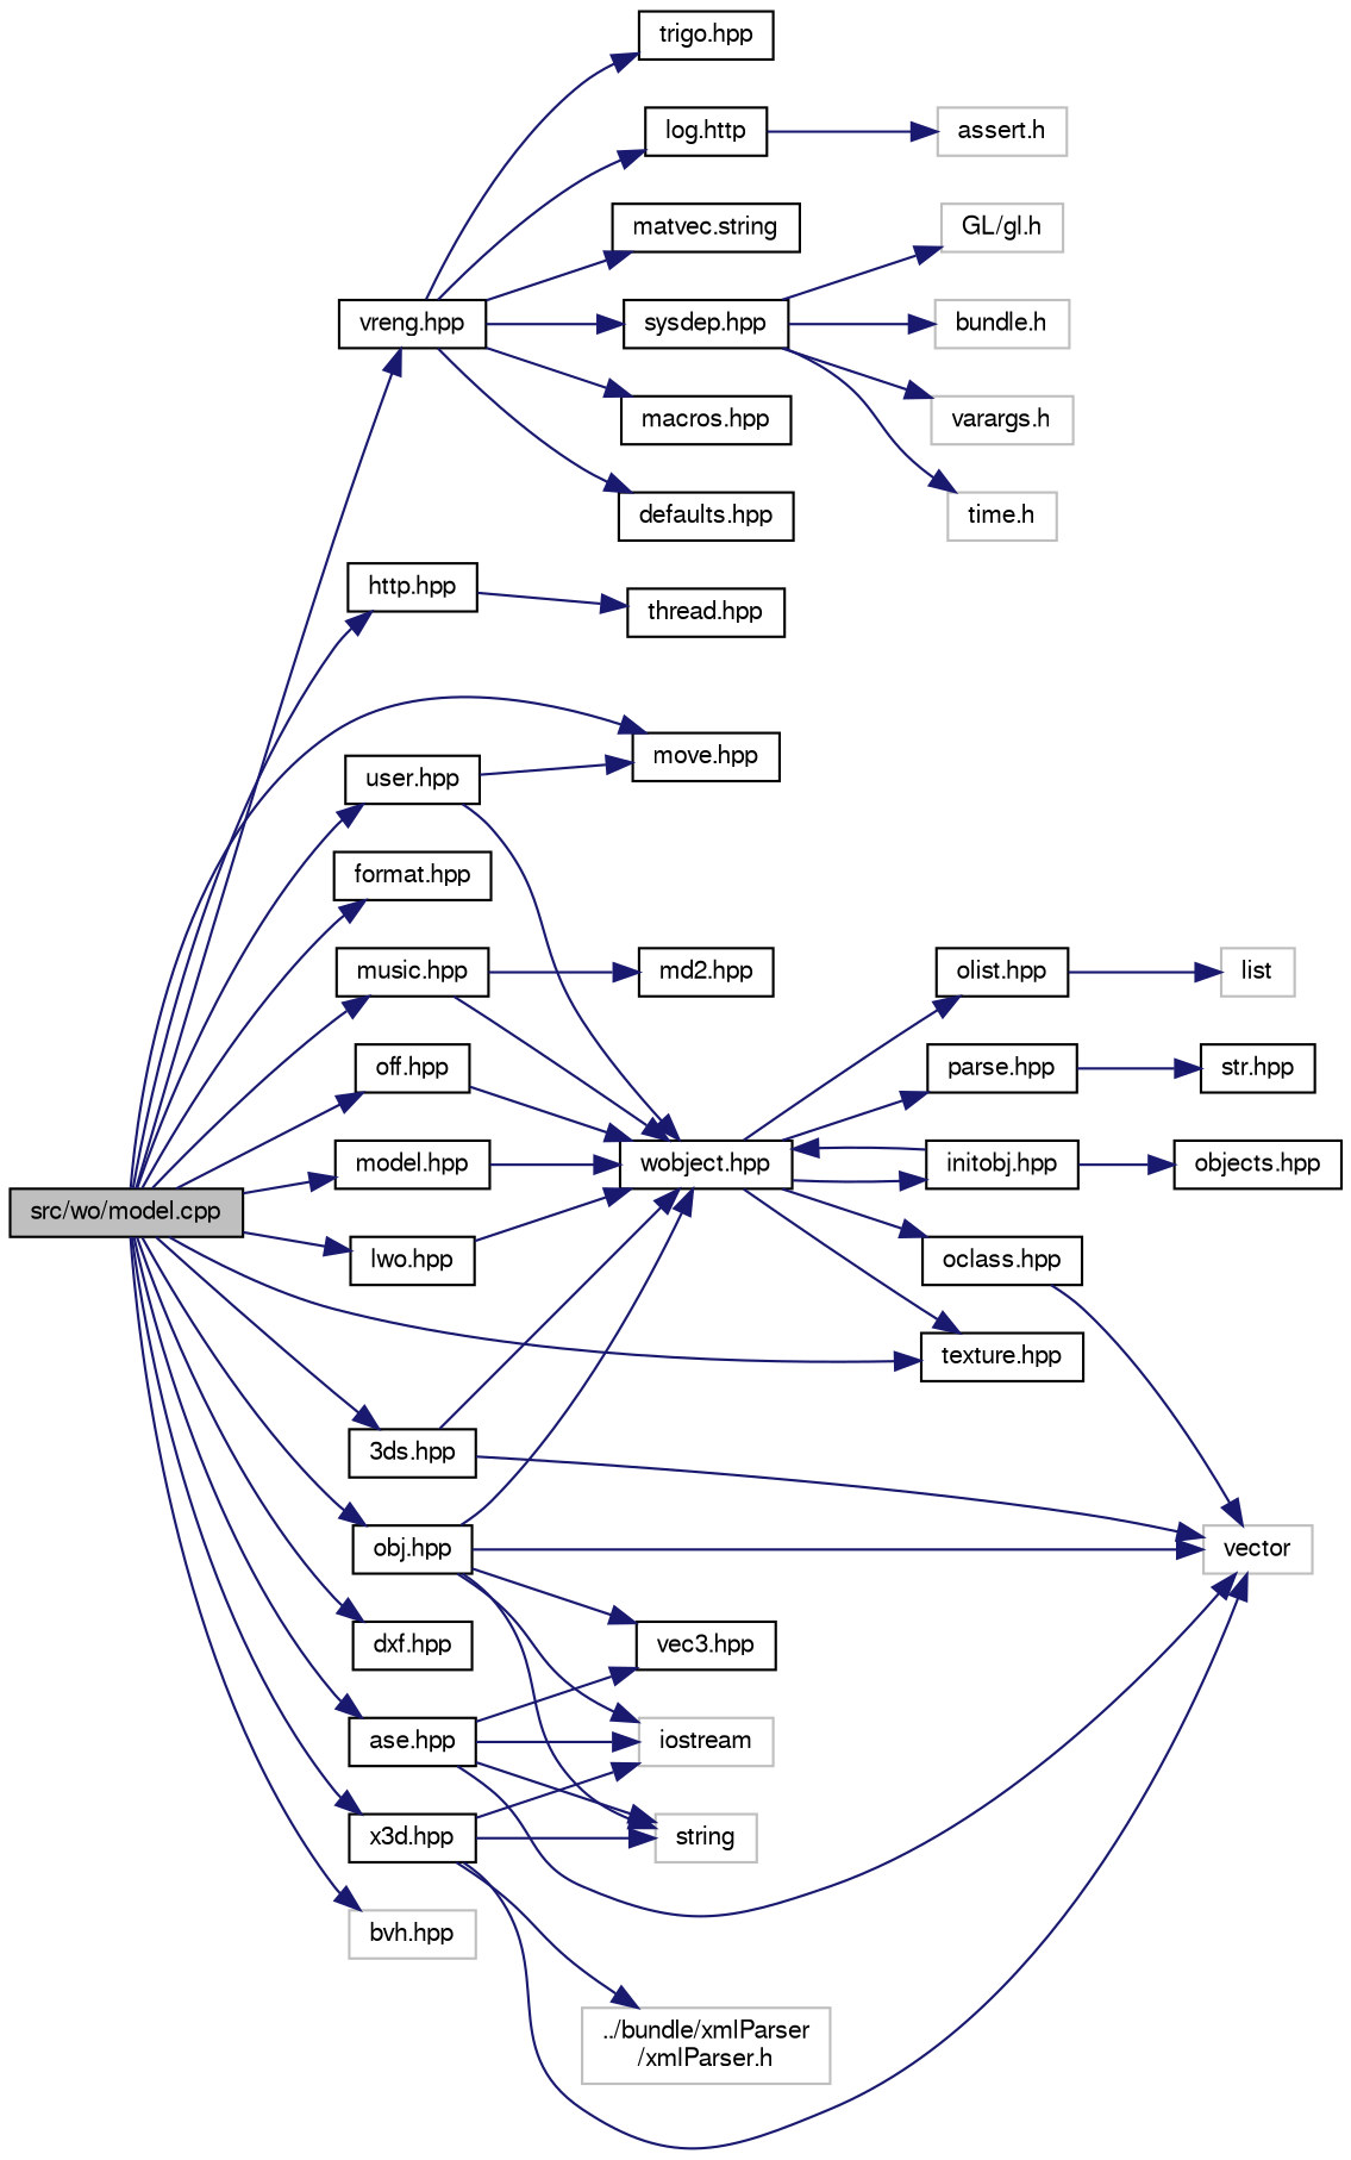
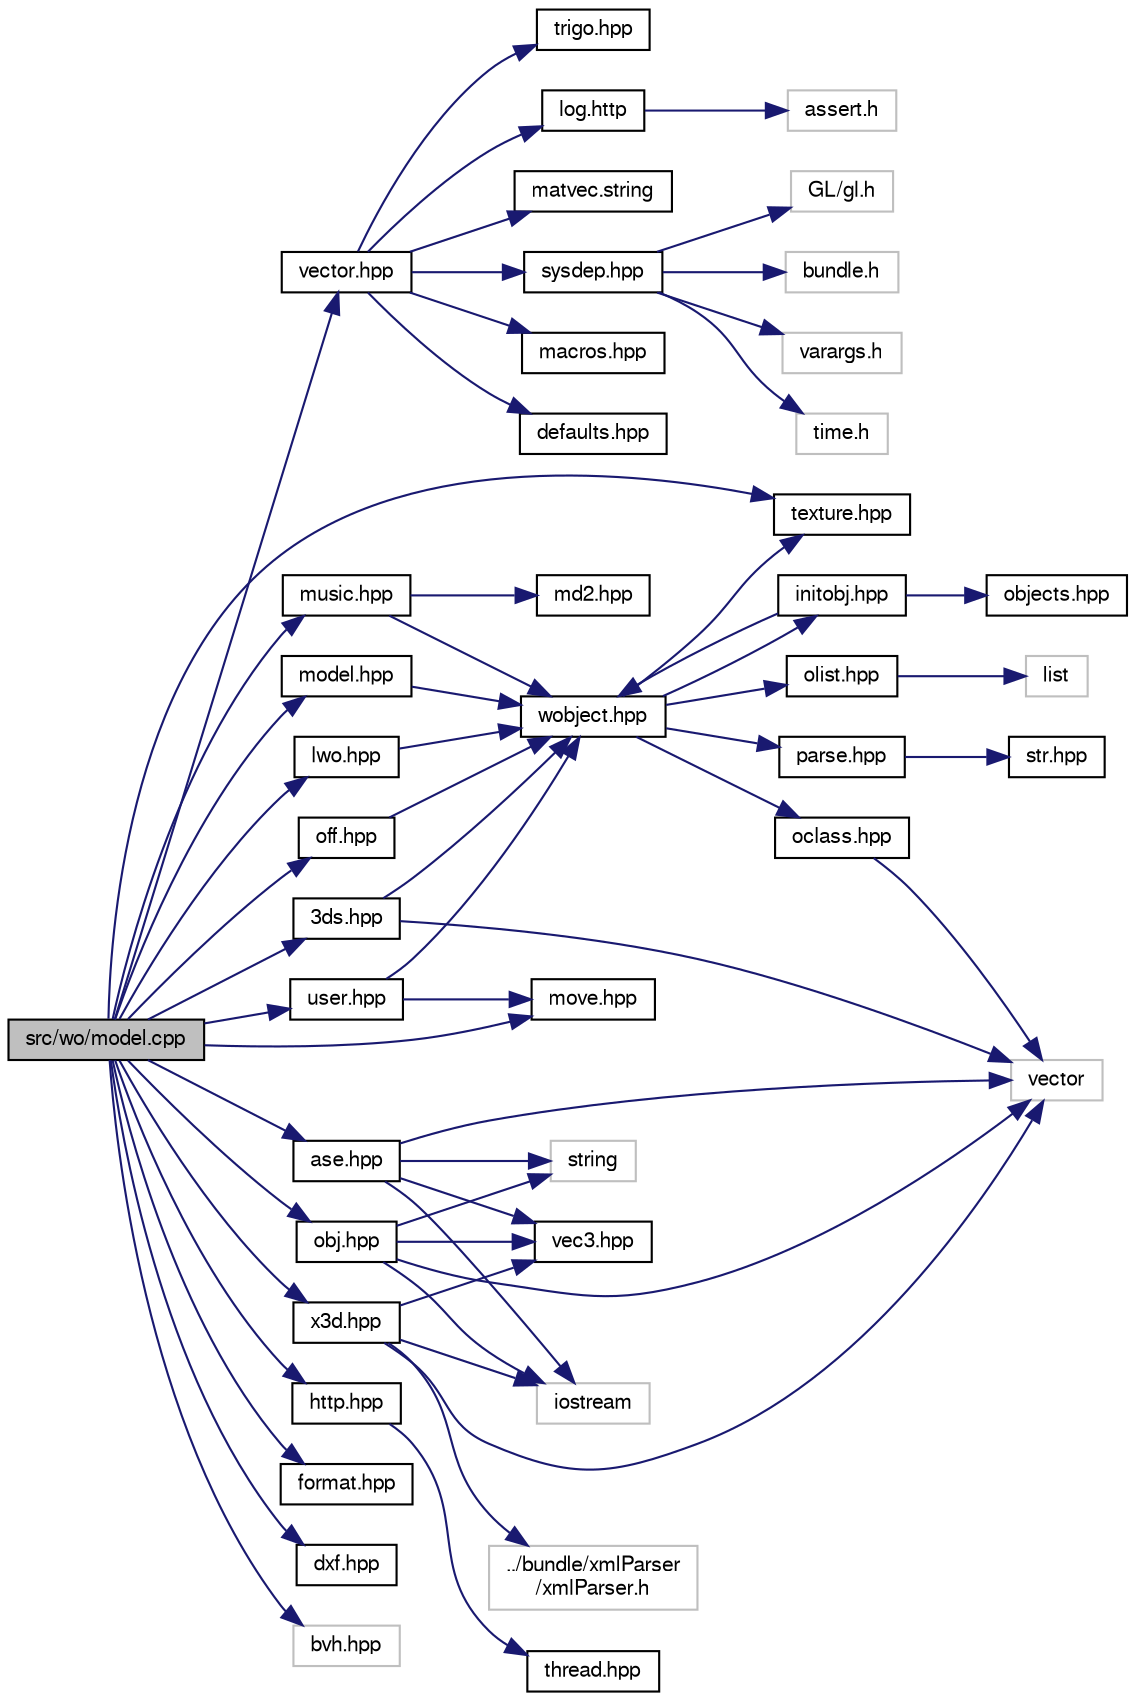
  digraph {
    rankdir=LR
    node [color=black fontname=FreeSans fontsize=10 shape=record]
    edge [color=midnightblue fontname=FreeSans fontsize=10 labelfontname=FreeSans labelfontsize=10 style=solid]
    n1 [fillcolor=grey75 fontcolor=black height=0.2 label="src/wo/model.cpp" style=filled width=0.4]
-   n2 [height=0.2 label="vreng.hpp" width=0.4]
+   n2 [height=0.2 label="vector.hpp" width=0.4]
    n3 [height=0.2 label="model.hpp" width=0.4]
    n4 [height=0.2 label="move.hpp" width=0.4]
    n5 [height=0.2 label="http.hpp" width=0.4]
    n6 [height=0.2 label="format.hpp" width=0.4]
    n7 [height=0.2 label="music.hpp" width=0.4]
    n8 [height=0.2 label="texture.hpp" width=0.4]
    n9 [height=0.2 label="user.hpp" width=0.4]
    n10 [height=0.2 label="lwo.hpp" width=0.4]
    n11 [height=0.2 label="3ds.hpp" width=0.4]
    n12 [height=0.2 label="ase.hpp" width=0.4]
    n13 [height=0.2 label="obj.hpp" width=0.4]
    n14 [height=0.2 label="dxf.hpp" width=0.4]
    n15 [height=0.2 label="off.hpp" width=0.4]
    n16 [height=0.2 label="x3d.hpp" width=0.4]
    n17 [color=grey75 height=0.2 label="bvh.hpp" width=0.4]
    n18 [height=0.2 label="sysdep.hpp" width=0.4]
    n19 [height=0.2 label="macros.hpp" width=0.4]
    n20 [height=0.2 label="defaults.hpp" width=0.4]
    n21 [height=0.2 label="trigo.hpp" width=0.4]
    n22 [height=0.2 label="log.http" width=0.4]
    n23 [height=0.2 label="matvec.string" width=0.4]
    n24 [height=0.2 label="wobject.hpp" width=0.4]
    n25 [height=0.2 label="thread.hpp" width=0.4]
    n26 [height=0.2 label="md2.hpp" width=0.4]
    n27 [color=grey75 height=0.2 label=vector width=0.4]
    n28 [color=grey75 height=0.2 label=iostream width=0.4]
    n29 [color=grey75 height=0.2 label=string width=0.4]
    n30 [height=0.2 label="vec3.hpp" width=0.4]
    n31 [color=grey75 height=0.2 label="../bundle/xmlParser\l/xmlParser.h" width=0.4]
    n32 [color=grey75 height=0.2 label="bundle.h" width=0.4]
    n33 [color=grey75 height=0.2 label="varargs.h" width=0.4]
    n34 [color=grey75 height=0.2 label="time.h" width=0.4]
    n35 [color=grey75 height=0.2 label="GL/gl.h" width=0.4]
    n36 [color=grey75 height=0.2 label="assert.h" width=0.4]
    n37 [height=0.2 label="oclass.hpp" width=0.4]
    n38 [height=0.2 label="olist.hpp" width=0.4]
    n39 [height=0.2 label="parse.hpp" width=0.4]
    n40 [height=0.2 label="initobj.hpp" width=0.4]
    n41 [color=grey75 height=0.2 label=list width=0.4]
    n42 [height=0.2 label="str.hpp" width=0.4]
    n43 [height=0.2 label="objects.hpp" width=0.4]
    n1 -> n2
    n1 -> n3
    n1 -> n4
    n1 -> n5
    n1 -> n6
    n1 -> n7
    n1 -> n8
    n1 -> n9
    n1 -> n10
    n1 -> n11
    n1 -> n12
    n1 -> n13
    n1 -> n14
    n1 -> n15
    n1 -> n16
    n1 -> n17
    n2 -> n18
    n2 -> n19
    n2 -> n20
    n2 -> n21
    n2 -> n22
    n2 -> n23
    n3 -> n24
    n5 -> n25
    n7 -> n24
    n7 -> n26
    n9 -> n4
    n9 -> n24
    n10 -> n24
    n11 -> n24
    n11 -> n27
    n12 -> n27
    n12 -> n28
    n12 -> n29
    n12 -> n30
-   n13 -> n24
    n13 -> n27
    n13 -> n28
    n13 -> n29
    n13 -> n30
    n15 -> n24
    n16 -> n27
    n16 -> n28
-   n16 -> n29
+   n16 -> n30
    n16 -> n31
    n18 -> n32
    n18 -> n33
    n18 -> n34
    n18 -> n35
    n22 -> n36
    n24 -> n8
    n24 -> n37
    n24 -> n38
    n24 -> n39
    n24 -> n40
    n37 -> n27
    n38 -> n41
    n39 -> n42
    n40 -> n24
    n40 -> n43
  }
